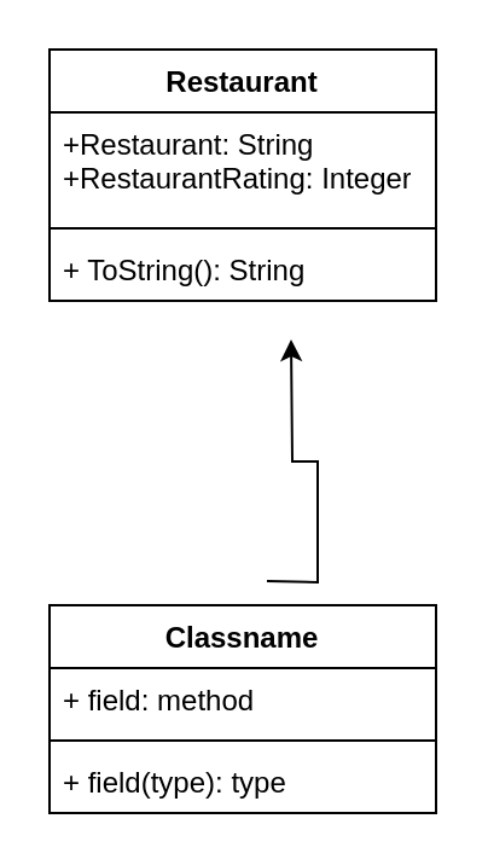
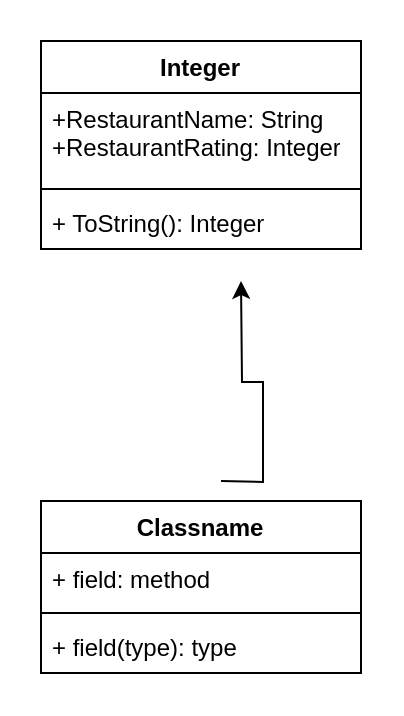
  <mxCell id="0" />
  <mxCell id="1" parent="0" />
  <mxCell id="2" style="edgeStyle=orthogonalEdgeStyle;rounded=0;orthogonalLoop=1;jettySize=auto;html=1;" edge="1" parent="1"><mxGeometry relative="1" as="geometry"><mxPoint x="120" y="140" as="targetPoint" /><mxPoint x="110" y="240" as="sourcePoint" /></mxGeometry></mxCell>
- <mxCell id="3" value="Restaurant" style="swimlane;fontStyle=1;align=center;verticalAlign=top;childLayout=stackLayout;horizontal=1;startSize=26;horizontalStack=0;resizeParent=1;resizeParentMax=0;resizeLast=0;collapsible=1;marginBottom=0;whiteSpace=wrap;html=1;" vertex="1" parent="1"><mxGeometry x="20" y="20" width="160" height="104" as="geometry" /></mxCell>
- <mxCell id="4" value="+Restaurant: String&lt;br&gt;+RestaurantRating: Integer" style="text;strokeColor=none;fillColor=none;align=left;verticalAlign=top;spacingLeft=4;spacingRight=4;overflow=hidden;rotatable=0;points=[[0,0.5],[1,0.5]];portConstraint=eastwest;whiteSpace=wrap;html=1;" vertex="1" parent="3"><mxGeometry y="26" width="160" height="44" as="geometry" /></mxCell>
+ <mxCell id="3" value="Integer" style="swimlane;fontStyle=1;align=center;verticalAlign=top;childLayout=stackLayout;horizontal=1;startSize=26;horizontalStack=0;resizeParent=1;resizeParentMax=0;resizeLast=0;collapsible=1;marginBottom=0;whiteSpace=wrap;html=1;" vertex="1" parent="1"><mxGeometry x="20" y="20" width="160" height="104" as="geometry" /></mxCell>
+ <mxCell id="4" value="+RestaurantName: String&lt;br&gt;+RestaurantRating: Integer" style="text;strokeColor=none;fillColor=none;align=left;verticalAlign=top;spacingLeft=4;spacingRight=4;overflow=hidden;rotatable=0;points=[[0,0.5],[1,0.5]];portConstraint=eastwest;whiteSpace=wrap;html=1;" vertex="1" parent="3"><mxGeometry y="26" width="160" height="44" as="geometry" /></mxCell>
  <mxCell id="5" value="" style="line;strokeWidth=1;fillColor=none;align=left;verticalAlign=middle;spacingTop=-1;spacingLeft=3;spacingRight=3;rotatable=0;labelPosition=right;points=[];portConstraint=eastwest;strokeColor=inherit;" vertex="1" parent="3"><mxGeometry y="70" width="160" height="8" as="geometry" /></mxCell>
- <mxCell id="6" value="+ ToString(): String" style="text;strokeColor=none;fillColor=none;align=left;verticalAlign=top;spacingLeft=4;spacingRight=4;overflow=hidden;rotatable=0;points=[[0,0.5],[1,0.5]];portConstraint=eastwest;whiteSpace=wrap;html=1;" vertex="1" parent="3"><mxGeometry y="78" width="160" height="26" as="geometry" /></mxCell>
+ <mxCell id="6" value="+ ToString(): Integer" style="text;strokeColor=none;fillColor=none;align=left;verticalAlign=top;spacingLeft=4;spacingRight=4;overflow=hidden;rotatable=0;points=[[0,0.5],[1,0.5]];portConstraint=eastwest;whiteSpace=wrap;html=1;" vertex="1" parent="3"><mxGeometry y="78" width="160" height="26" as="geometry" /></mxCell>
  <mxCell id="7" value="Classname" style="swimlane;fontStyle=1;align=center;verticalAlign=top;childLayout=stackLayout;horizontal=1;startSize=26;horizontalStack=0;resizeParent=1;resizeParentMax=0;resizeLast=0;collapsible=1;marginBottom=0;whiteSpace=wrap;html=1;" vertex="1" parent="1"><mxGeometry x="20" y="250" width="160" height="86" as="geometry" /></mxCell>
  <mxCell id="8" value="+ field: method" style="text;strokeColor=none;fillColor=none;align=left;verticalAlign=top;spacingLeft=4;spacingRight=4;overflow=hidden;rotatable=0;points=[[0,0.5],[1,0.5]];portConstraint=eastwest;whiteSpace=wrap;html=1;" vertex="1" parent="7"><mxGeometry y="26" width="160" height="26" as="geometry" /></mxCell>
  <mxCell id="9" value="" style="line;strokeWidth=1;fillColor=none;align=left;verticalAlign=middle;spacingTop=-1;spacingLeft=3;spacingRight=3;rotatable=0;labelPosition=right;points=[];portConstraint=eastwest;strokeColor=inherit;" vertex="1" parent="7"><mxGeometry y="52" width="160" height="8" as="geometry" /></mxCell>
  <mxCell id="10" value="+ field(type): type" style="text;strokeColor=none;fillColor=none;align=left;verticalAlign=top;spacingLeft=4;spacingRight=4;overflow=hidden;rotatable=0;points=[[0,0.5],[1,0.5]];portConstraint=eastwest;whiteSpace=wrap;html=1;" vertex="1" parent="7"><mxGeometry y="60" width="160" height="26" as="geometry" /></mxCell>
